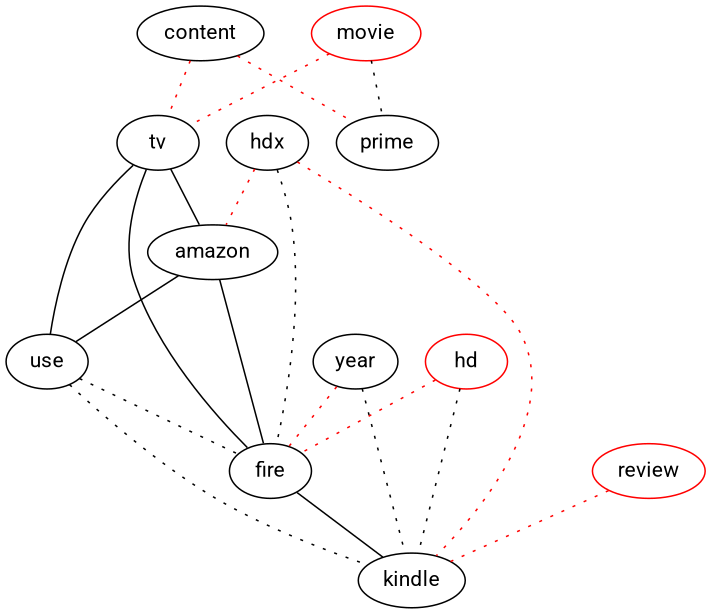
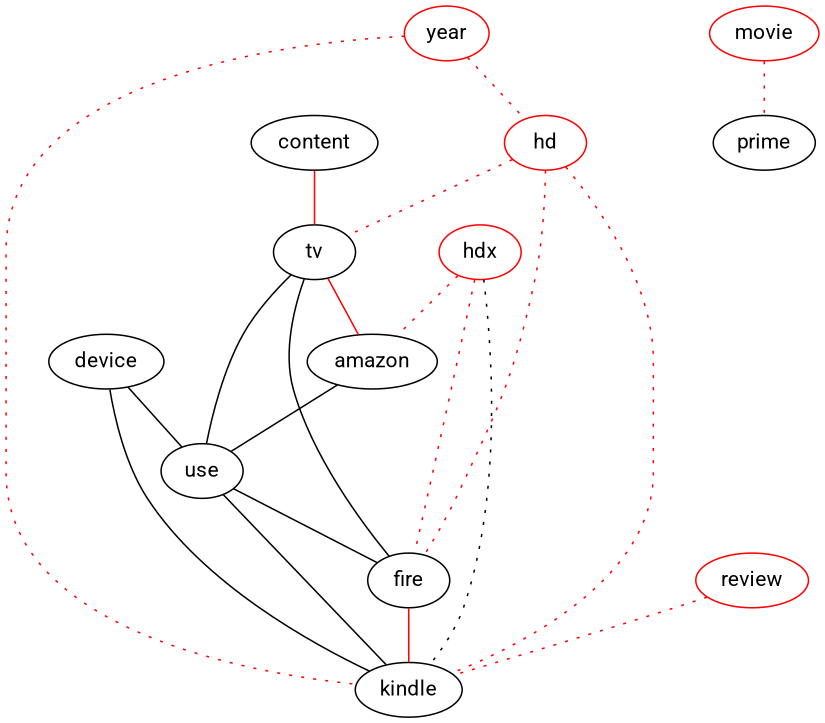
  graph {
    fontname=Roboto
    node [color=black fontname=Roboto]
    edge [fontname=Roboto color=red style=dotted]
    use
    fire
    kindle
    tv
    amazon
+   device
    movie [color=red]
    prime [color=""]
-   year
+   year [color=red]
    hd [color=red]
-   hdx
+   hdx [color=red]
    review [color=red]
    content
-   use -- fire [color=""]
-   use -- kindle [color=""]
-   fire -- kindle [color="" style=""]
+   use -- fire [color="" style=""]
+   use -- kindle [color="" style=""]
+   fire -- kindle [style=""]
    tv -- use [color="" style=""]
    tv -- fire [color="" style=""]
-   tv -- amazon [color="" style=""]
+   tv -- amazon [style=""]
    amazon -- use [color="" style=""]
-   amazon -- fire [color="" style=""]
-   movie -- tv
-   movie -- prime [color=black]
-   year -- fire
-   year -- kindle [color=black]
+   device -- use [color="" style=""]
+   device -- kindle [color="" style=""]
+   hd -- tv
+   movie -- prime
+   year -- hd
+   year -- kindle
    hd -- fire
-   hd -- kindle [color=black]
-   hdx -- fire [color=black]
-   hdx -- kindle
+   hd -- kindle
+   hdx -- fire
+   hdx -- kindle [color=black]
    hdx -- amazon
    review -- kindle
-   content -- tv
-   content -- prime
+   content -- tv [style=solid]
  }
